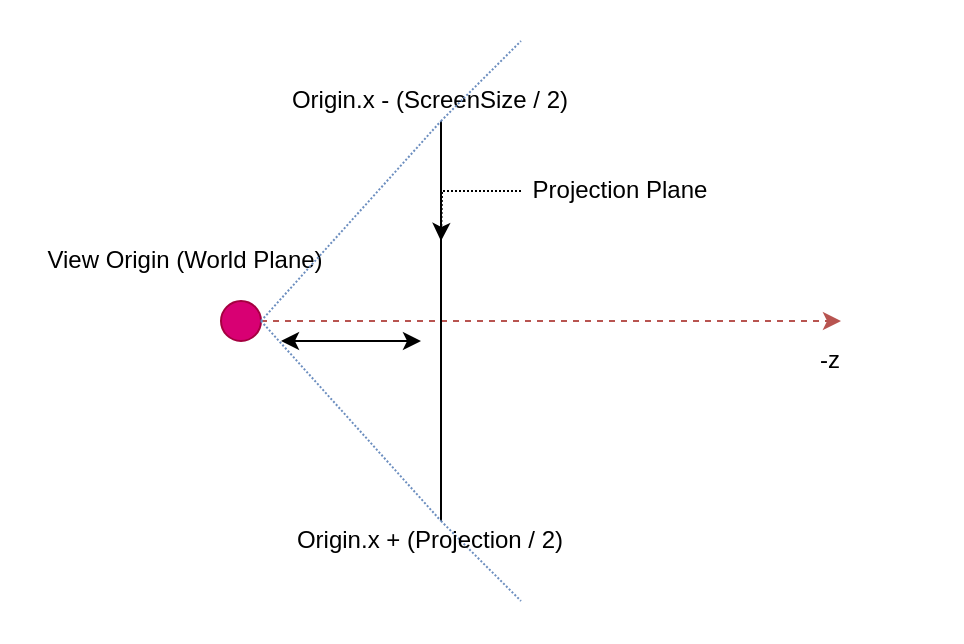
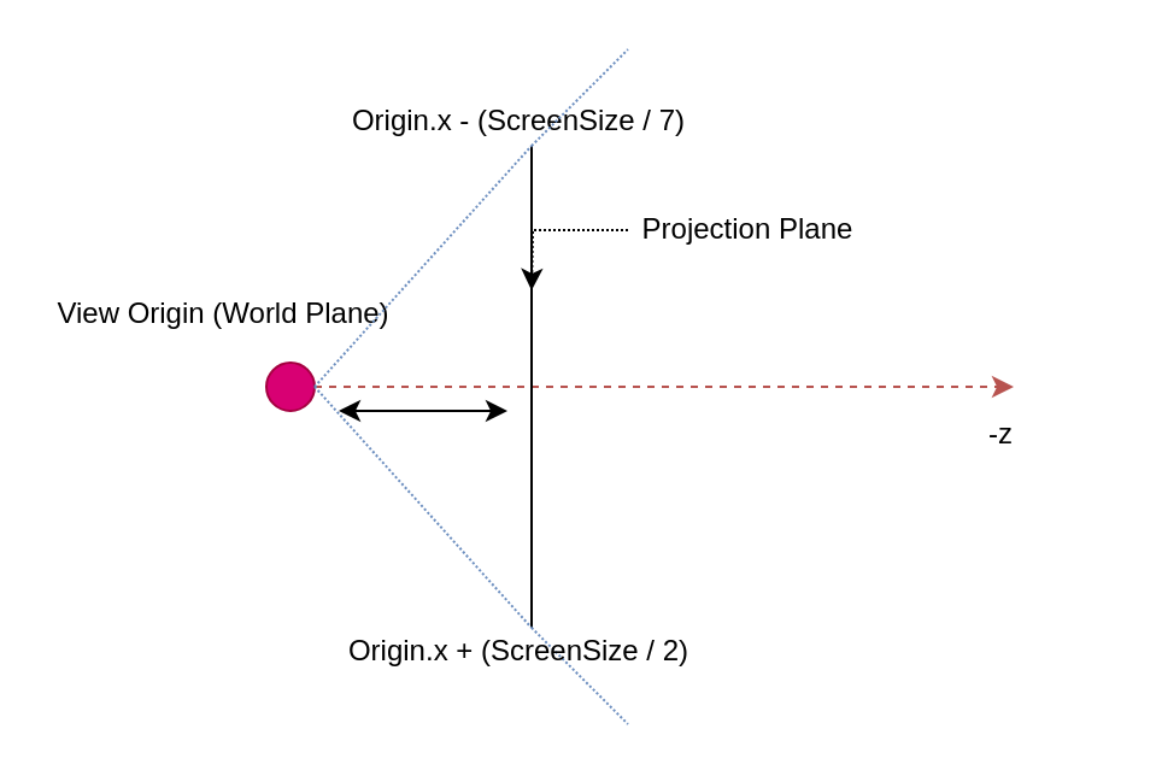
  <mxCell id="0" />
  <mxCell id="1" parent="0" />
  <mxCell id="2" value="" style="ellipse;whiteSpace=wrap;html=1;aspect=fixed;fillColor=#d80073;strokeColor=#A50040;fontColor=#ffffff;" vertex="1" parent="1"><mxGeometry x="110" y="150" width="20" height="20" as="geometry" /></mxCell>
  <mxCell id="3" value="View Origin (World Plane)" style="text;html=1;strokeColor=none;fillColor=none;align=center;verticalAlign=middle;whiteSpace=wrap;rounded=0;" vertex="1" parent="1"><mxGeometry x="20" y="120" width="145" height="20" as="geometry" /></mxCell>
  <mxCell id="4" value="" style="endArrow=classic;html=1;exitX=1;exitY=0.5;exitDx=0;exitDy=0;endFill=1;dashed=1;fillColor=#f8cecc;strokeColor=#b85450;" edge="1" parent="1" source="2"><mxGeometry width="50" height="50" relative="1" as="geometry"><mxPoint x="170" y="190" as="sourcePoint" /><mxPoint x="420" y="160" as="targetPoint" /></mxGeometry></mxCell>
  <mxCell id="5" value="-z" style="text;html=1;strokeColor=none;fillColor=none;align=center;verticalAlign=middle;whiteSpace=wrap;rounded=0;" vertex="1" parent="1"><mxGeometry x="370" y="170" width="90" height="20" as="geometry" /></mxCell>
  <mxCell id="6" value="" style="endArrow=none;html=1;" edge="1" parent="1"><mxGeometry width="50" height="50" relative="1" as="geometry"><mxPoint x="220" y="260" as="sourcePoint" /><mxPoint x="220" y="60" as="targetPoint" /></mxGeometry></mxCell>
- <mxCell id="7" value="Origin.x - (ScreenSize / 2)" style="text;html=1;strokeColor=none;fillColor=none;align=center;verticalAlign=middle;whiteSpace=wrap;rounded=0;" vertex="1" parent="1"><mxGeometry x="120" y="40" width="190" height="20" as="geometry" /></mxCell>
+ <mxCell id="7" value="Origin.x - (ScreenSize / 7)" style="text;html=1;strokeColor=none;fillColor=none;align=center;verticalAlign=middle;whiteSpace=wrap;rounded=0;" vertex="1" parent="1"><mxGeometry x="120" y="40" width="190" height="20" as="geometry" /></mxCell>
  <mxCell id="8" value="" style="endArrow=classic;startArrow=classic;html=1;" edge="1" parent="1"><mxGeometry width="50" height="50" relative="1" as="geometry"><mxPoint x="140" y="170" as="sourcePoint" /><mxPoint x="210" y="170" as="targetPoint" /></mxGeometry></mxCell>
  <mxCell id="9" value="" style="endArrow=none;html=1;exitX=1;exitY=0.5;exitDx=0;exitDy=0;dashed=1;dashPattern=1 1;fillColor=#dae8fc;strokeColor=#6c8ebf;" edge="1" parent="1" source="2"><mxGeometry width="50" height="50" relative="1" as="geometry"><mxPoint x="260" y="130" as="sourcePoint" /><mxPoint x="220" y="60" as="targetPoint" /></mxGeometry></mxCell>
  <mxCell id="10" value="" style="endArrow=none;html=1;exitX=1;exitY=0.5;exitDx=0;exitDy=0;dashed=1;dashPattern=1 1;fillColor=#dae8fc;strokeColor=#6c8ebf;" edge="1" parent="1" source="2"><mxGeometry width="50" height="50" relative="1" as="geometry"><mxPoint x="140" y="170" as="sourcePoint" /><mxPoint x="220" y="260" as="targetPoint" /></mxGeometry></mxCell>
  <mxCell id="11" value="" style="endArrow=none;html=1;exitX=1;exitY=0.5;exitDx=0;exitDy=0;dashed=1;dashPattern=1 1;fillColor=#dae8fc;strokeColor=#6c8ebf;" edge="1" parent="1"><mxGeometry width="50" height="50" relative="1" as="geometry"><mxPoint x="220" y="60" as="sourcePoint" /><mxPoint x="260" y="20" as="targetPoint" /></mxGeometry></mxCell>
  <mxCell id="12" value="" style="endArrow=none;html=1;exitX=1;exitY=0.5;exitDx=0;exitDy=0;dashed=1;dashPattern=1 1;fillColor=#dae8fc;strokeColor=#6c8ebf;" edge="1" parent="1"><mxGeometry width="50" height="50" relative="1" as="geometry"><mxPoint x="220" y="260" as="sourcePoint" /><mxPoint x="260" y="300" as="targetPoint" /></mxGeometry></mxCell>
  <mxCell id="13" style="edgeStyle=orthogonalEdgeStyle;rounded=0;orthogonalLoop=1;jettySize=auto;html=1;exitX=0;exitY=0.5;exitDx=0;exitDy=0;dashed=1;dashPattern=1 1;endArrow=classic;endFill=1;" edge="1" parent="1" source="14"><mxGeometry relative="1" as="geometry"><mxPoint x="220" y="120" as="targetPoint" /></mxGeometry></mxCell>
  <mxCell id="14" value="Projection Plane" style="text;html=1;strokeColor=none;fillColor=none;align=center;verticalAlign=middle;whiteSpace=wrap;rounded=0;" vertex="1" parent="1"><mxGeometry x="260" y="85" width="100" height="20" as="geometry" /></mxCell>
- <mxCell id="15" value="Origin.x + (Projection / 2)" style="text;html=1;strokeColor=none;fillColor=none;align=center;verticalAlign=middle;whiteSpace=wrap;rounded=0;" vertex="1" parent="1"><mxGeometry x="120" y="260" width="190" height="20" as="geometry" /></mxCell>
+ <mxCell id="15" value="Origin.x + (ScreenSize / 2)" style="text;html=1;strokeColor=none;fillColor=none;align=center;verticalAlign=middle;whiteSpace=wrap;rounded=0;" vertex="1" parent="1"><mxGeometry x="120" y="260" width="190" height="20" as="geometry" /></mxCell>
